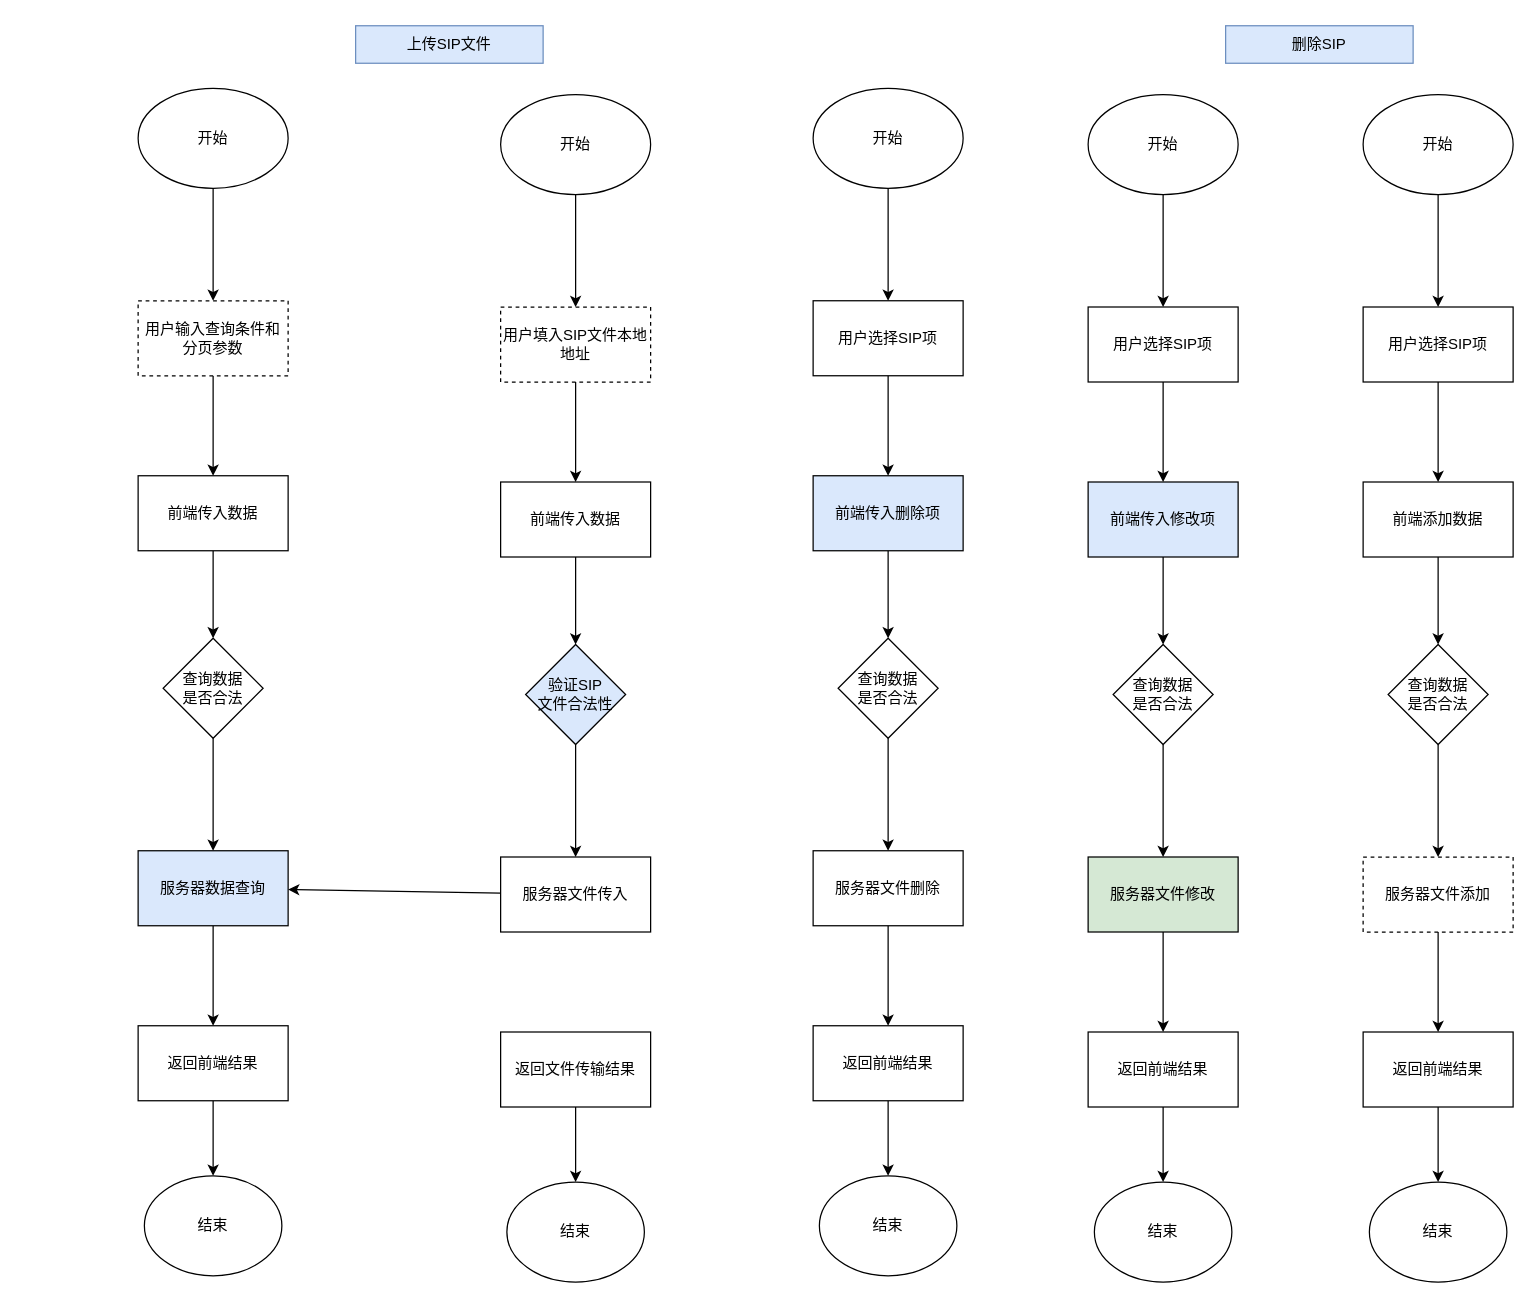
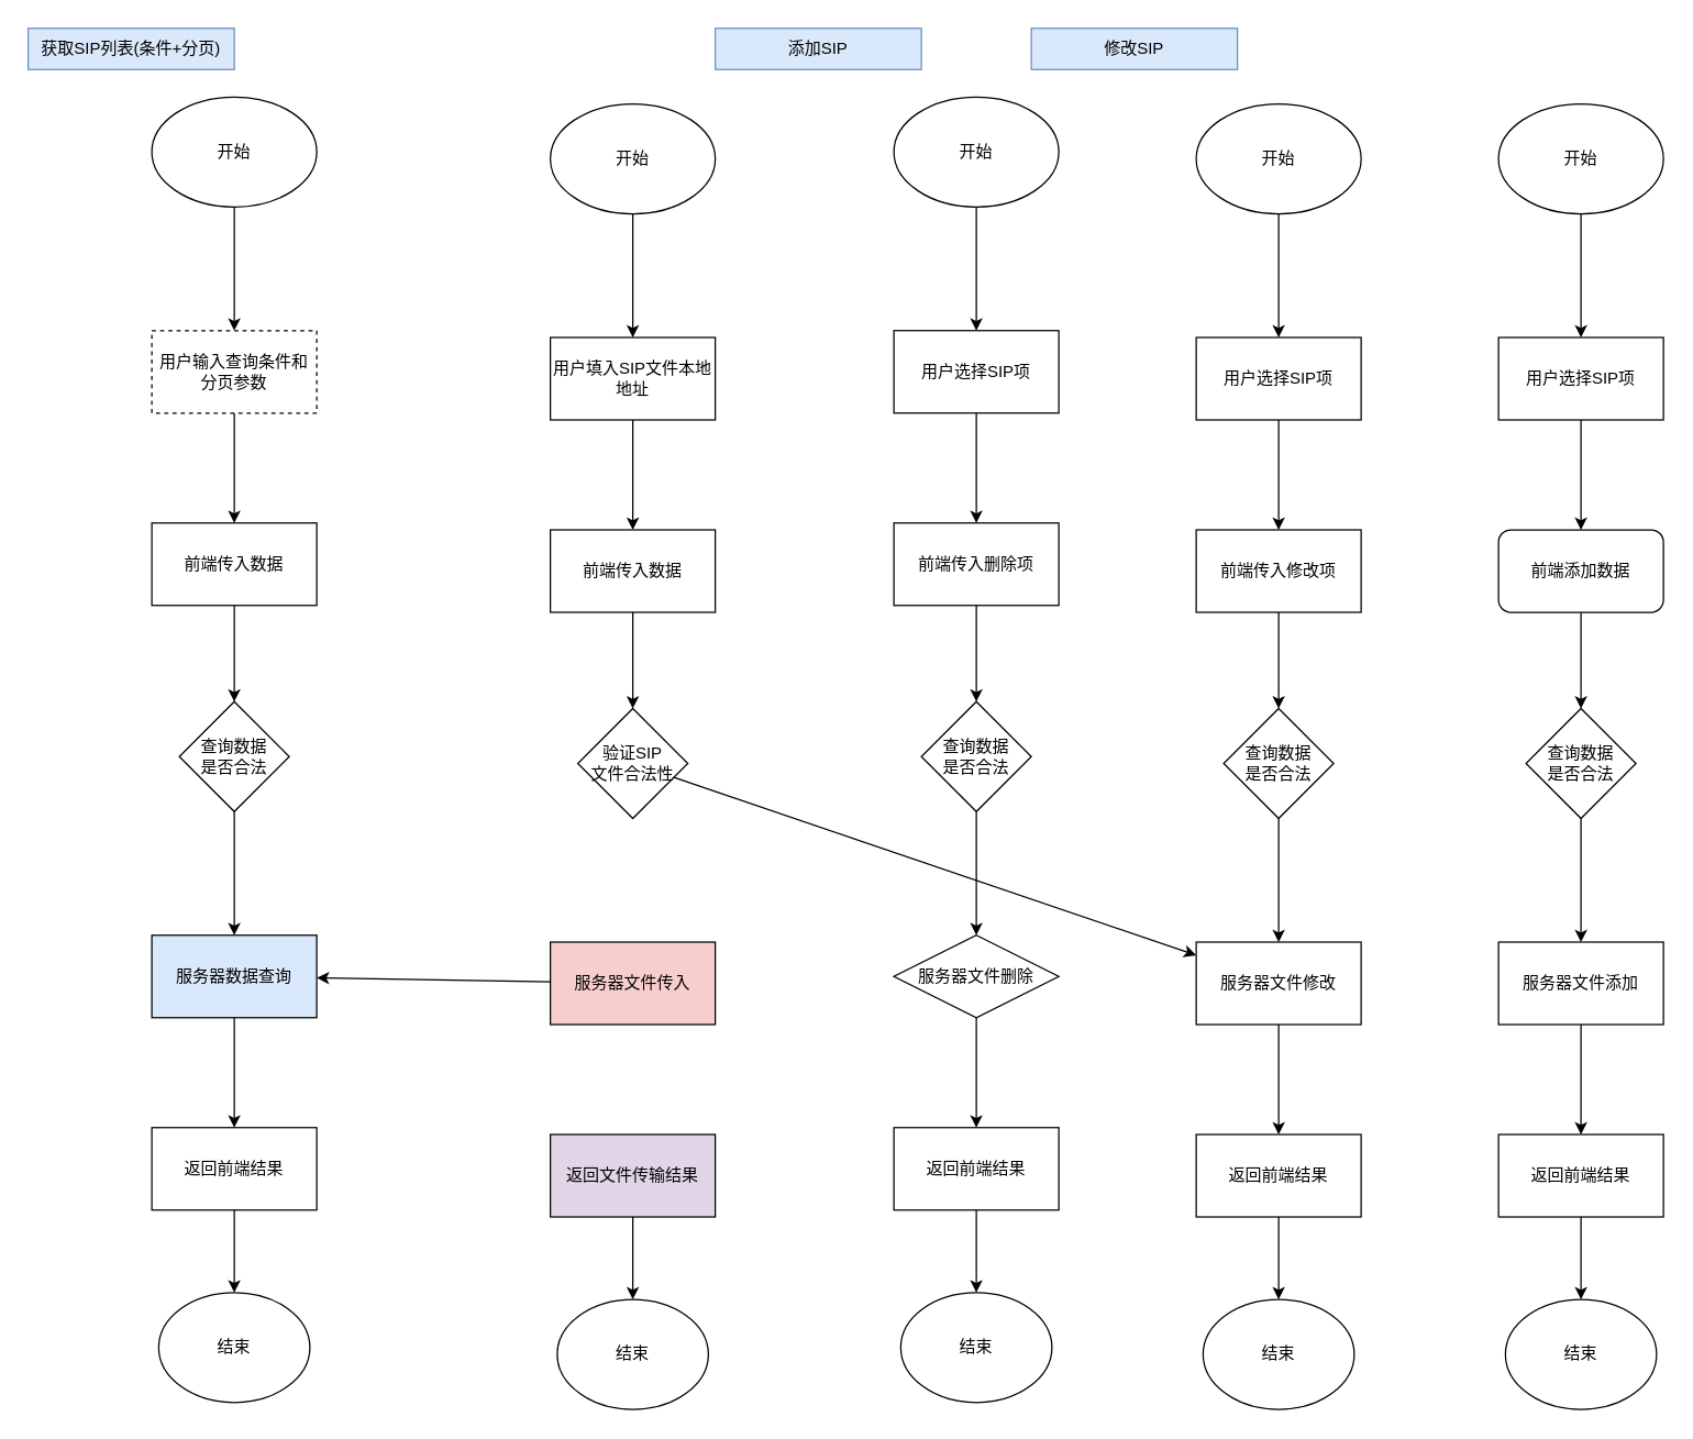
  <mxCell id="0" />
  <mxCell id="1" parent="0" />
  <mxCell id="2" value="" style="edgeStyle=none;html=1;" edge="1" parent="1" source="3" target="5"><mxGeometry relative="1" as="geometry" /></mxCell>
  <mxCell id="3" value="开始" style="ellipse;whiteSpace=wrap;html=1;" vertex="1" parent="1"><mxGeometry x="110" y="70" width="120" height="80" as="geometry" /></mxCell>
  <mxCell id="4" value="" style="edgeStyle=none;html=1;" edge="1" parent="1" source="5" target="7"><mxGeometry relative="1" as="geometry" /></mxCell>
  <mxCell id="5" value="用户输入查询条件和分页参数" style="whiteSpace=wrap;html=1;dashed=1;" vertex="1" parent="1"><mxGeometry x="110" y="240" width="120" height="60" as="geometry" /></mxCell>
  <mxCell id="6" value="" style="edgeStyle=none;html=1;" edge="1" parent="1" source="7" target="9"><mxGeometry relative="1" as="geometry" /></mxCell>
  <mxCell id="7" value="前端传入数据" style="whiteSpace=wrap;html=1;" vertex="1" parent="1"><mxGeometry x="110" y="380" width="120" height="60" as="geometry" /></mxCell>
  <mxCell id="8" value="" style="edgeStyle=none;html=1;" edge="1" parent="1" source="9" target="11"><mxGeometry relative="1" as="geometry" /></mxCell>
  <mxCell id="9" value="查询数据&lt;br&gt;是否合法" style="rhombus;whiteSpace=wrap;html=1;" vertex="1" parent="1"><mxGeometry x="130" y="510" width="80" height="80" as="geometry" /></mxCell>
  <mxCell id="10" value="" style="edgeStyle=none;html=1;" edge="1" parent="1" source="11" target="13"><mxGeometry relative="1" as="geometry" /></mxCell>
  <mxCell id="11" value="服务器数据查询" style="whiteSpace=wrap;html=1;fillColor=#dae8fc;" vertex="1" parent="1"><mxGeometry x="110" y="680" width="120" height="60" as="geometry" /></mxCell>
  <mxCell id="12" value="" style="edgeStyle=none;html=1;" edge="1" parent="1" source="13" target="14"><mxGeometry relative="1" as="geometry" /></mxCell>
  <mxCell id="13" value="返回前端结果" style="whiteSpace=wrap;html=1;" vertex="1" parent="1"><mxGeometry x="110" y="820" width="120" height="60" as="geometry" /></mxCell>
  <mxCell id="14" value="结束" style="ellipse;whiteSpace=wrap;html=1;" vertex="1" parent="1"><mxGeometry x="115" y="940" width="110" height="80" as="geometry" /></mxCell>
  <mxCell id="15" value="" style="edgeStyle=none;html=1;" edge="1" parent="1" source="16" target="18"><mxGeometry relative="1" as="geometry" /></mxCell>
  <mxCell id="16" value="开始" style="ellipse;whiteSpace=wrap;html=1;" vertex="1" parent="1"><mxGeometry x="400" y="75" width="120" height="80" as="geometry" /></mxCell>
  <mxCell id="17" value="" style="edgeStyle=none;html=1;" edge="1" parent="1" source="18" target="20"><mxGeometry relative="1" as="geometry" /></mxCell>
- <mxCell id="18" value="用户填入SIP文件本地地址" style="whiteSpace=wrap;html=1;dashed=1;" vertex="1" parent="1"><mxGeometry x="400" y="245" width="120" height="60" as="geometry" /></mxCell>
+ <mxCell id="18" value="用户填入SIP文件本地地址" style="whiteSpace=wrap;html=1;" vertex="1" parent="1"><mxGeometry x="400" y="245" width="120" height="60" as="geometry" /></mxCell>
  <mxCell id="19" value="" style="edgeStyle=none;html=1;" edge="1" parent="1" source="20" target="22"><mxGeometry relative="1" as="geometry" /></mxCell>
  <mxCell id="20" value="前端传入数据" style="whiteSpace=wrap;html=1;" vertex="1" parent="1"><mxGeometry x="400" y="385" width="120" height="60" as="geometry" /></mxCell>
- <mxCell id="21" value="" style="edgeStyle=none;html=1;" edge="1" parent="1" source="22" target="24"><mxGeometry relative="1" as="geometry" /></mxCell>
- <mxCell id="22" value="验证SIP&lt;br&gt;文件合法性" style="rhombus;whiteSpace=wrap;html=1;fillColor=#dae8fc;" vertex="1" parent="1"><mxGeometry x="420" y="515" width="80" height="80" as="geometry" /></mxCell>
+ <mxCell id="21" value="" style="edgeStyle=none;html=1;" edge="1" parent="1" source="22" target="50"><mxGeometry relative="1" as="geometry" /></mxCell>
+ <mxCell id="22" value="验证SIP&lt;br&gt;文件合法性" style="rhombus;whiteSpace=wrap;html=1;" vertex="1" parent="1"><mxGeometry x="420" y="515" width="80" height="80" as="geometry" /></mxCell>
  <mxCell id="23" value="" style="edgeStyle=none;html=1;" edge="1" parent="1" source="24" target="11"><mxGeometry relative="1" as="geometry" /></mxCell>
- <mxCell id="24" value="服务器文件传入" style="whiteSpace=wrap;html=1;" vertex="1" parent="1"><mxGeometry x="400" y="685" width="120" height="60" as="geometry" /></mxCell>
+ <mxCell id="24" value="服务器文件传入" style="whiteSpace=wrap;html=1;fillColor=#f8cecc;" vertex="1" parent="1"><mxGeometry x="400" y="685" width="120" height="60" as="geometry" /></mxCell>
  <mxCell id="25" value="" style="edgeStyle=none;html=1;" edge="1" parent="1" source="26" target="27"><mxGeometry relative="1" as="geometry" /></mxCell>
- <mxCell id="26" value="返回文件传输结果" style="whiteSpace=wrap;html=1;" vertex="1" parent="1"><mxGeometry x="400" y="825" width="120" height="60" as="geometry" /></mxCell>
+ <mxCell id="26" value="返回文件传输结果" style="whiteSpace=wrap;html=1;fillColor=#e1d5e7;" vertex="1" parent="1"><mxGeometry x="400" y="825" width="120" height="60" as="geometry" /></mxCell>
  <mxCell id="27" value="结束" style="ellipse;whiteSpace=wrap;html=1;" vertex="1" parent="1"><mxGeometry x="405" y="945" width="110" height="80" as="geometry" /></mxCell>
  <mxCell id="28" value="" style="edgeStyle=none;html=1;" edge="1" parent="1" source="29" target="31"><mxGeometry relative="1" as="geometry" /></mxCell>
  <mxCell id="29" value="开始" style="ellipse;whiteSpace=wrap;html=1;" vertex="1" parent="1"><mxGeometry x="650" y="70" width="120" height="80" as="geometry" /></mxCell>
  <mxCell id="30" value="" style="edgeStyle=none;html=1;" edge="1" parent="1" source="31" target="33"><mxGeometry relative="1" as="geometry" /></mxCell>
  <mxCell id="31" value="用户选择SIP项" style="whiteSpace=wrap;html=1;" vertex="1" parent="1"><mxGeometry x="650" y="240" width="120" height="60" as="geometry" /></mxCell>
  <mxCell id="32" value="" style="edgeStyle=none;html=1;" edge="1" parent="1" source="33" target="35"><mxGeometry relative="1" as="geometry" /></mxCell>
- <mxCell id="33" value="前端传入删除项" style="whiteSpace=wrap;html=1;fillColor=#dae8fc;" vertex="1" parent="1"><mxGeometry x="650" y="380" width="120" height="60" as="geometry" /></mxCell>
+ <mxCell id="33" value="前端传入删除项" style="whiteSpace=wrap;html=1;" vertex="1" parent="1"><mxGeometry x="650" y="380" width="120" height="60" as="geometry" /></mxCell>
  <mxCell id="34" value="" style="edgeStyle=none;html=1;" edge="1" parent="1" source="35" target="37"><mxGeometry relative="1" as="geometry" /></mxCell>
  <mxCell id="35" value="查询数据&lt;br&gt;是否合法" style="rhombus;whiteSpace=wrap;html=1;" vertex="1" parent="1"><mxGeometry x="670" y="510" width="80" height="80" as="geometry" /></mxCell>
  <mxCell id="36" value="" style="edgeStyle=none;html=1;" edge="1" parent="1" source="37" target="39"><mxGeometry relative="1" as="geometry" /></mxCell>
- <mxCell id="37" value="服务器文件删除" style="whiteSpace=wrap;html=1;" vertex="1" parent="1"><mxGeometry x="650" y="680" width="120" height="60" as="geometry" /></mxCell>
+ <mxCell id="37" value="服务器文件删除" style="rhombus;whiteSpace=wrap;html=1;" vertex="1" parent="1"><mxGeometry x="650" y="680" width="120" height="60" as="geometry" /></mxCell>
  <mxCell id="38" value="" style="edgeStyle=none;html=1;" edge="1" parent="1" source="39" target="40"><mxGeometry relative="1" as="geometry" /></mxCell>
  <mxCell id="39" value="返回前端结果" style="whiteSpace=wrap;html=1;" vertex="1" parent="1"><mxGeometry x="650" y="820" width="120" height="60" as="geometry" /></mxCell>
  <mxCell id="40" value="结束" style="ellipse;whiteSpace=wrap;html=1;" vertex="1" parent="1"><mxGeometry x="655" y="940" width="110" height="80" as="geometry" /></mxCell>
  <mxCell id="41" value="" style="edgeStyle=none;html=1;" edge="1" parent="1" source="42" target="44"><mxGeometry relative="1" as="geometry" /></mxCell>
  <mxCell id="42" value="开始" style="ellipse;whiteSpace=wrap;html=1;" vertex="1" parent="1"><mxGeometry x="870" y="75" width="120" height="80" as="geometry" /></mxCell>
  <mxCell id="43" value="" style="edgeStyle=none;html=1;" edge="1" parent="1" source="44" target="46"><mxGeometry relative="1" as="geometry" /></mxCell>
  <mxCell id="44" value="用户选择SIP项" style="whiteSpace=wrap;html=1;" vertex="1" parent="1"><mxGeometry x="870" y="245" width="120" height="60" as="geometry" /></mxCell>
  <mxCell id="45" value="" style="edgeStyle=none;html=1;" edge="1" parent="1" source="46" target="48"><mxGeometry relative="1" as="geometry" /></mxCell>
- <mxCell id="46" value="前端传入修改项" style="whiteSpace=wrap;html=1;fillColor=#dae8fc;" vertex="1" parent="1"><mxGeometry x="870" y="385" width="120" height="60" as="geometry" /></mxCell>
+ <mxCell id="46" value="前端传入修改项" style="whiteSpace=wrap;html=1;" vertex="1" parent="1"><mxGeometry x="870" y="385" width="120" height="60" as="geometry" /></mxCell>
  <mxCell id="47" value="" style="edgeStyle=none;html=1;" edge="1" parent="1" source="48" target="50"><mxGeometry relative="1" as="geometry" /></mxCell>
  <mxCell id="48" value="查询数据&lt;br&gt;是否合法" style="rhombus;whiteSpace=wrap;html=1;" vertex="1" parent="1"><mxGeometry x="890" y="515" width="80" height="80" as="geometry" /></mxCell>
  <mxCell id="49" value="" style="edgeStyle=none;html=1;" edge="1" parent="1" source="50" target="52"><mxGeometry relative="1" as="geometry" /></mxCell>
- <mxCell id="50" value="服务器文件修改" style="whiteSpace=wrap;html=1;fillColor=#d5e8d4;" vertex="1" parent="1"><mxGeometry x="870" y="685" width="120" height="60" as="geometry" /></mxCell>
+ <mxCell id="50" value="服务器文件修改" style="whiteSpace=wrap;html=1;" vertex="1" parent="1"><mxGeometry x="870" y="685" width="120" height="60" as="geometry" /></mxCell>
  <mxCell id="51" value="" style="edgeStyle=none;html=1;" edge="1" parent="1" source="52" target="53"><mxGeometry relative="1" as="geometry" /></mxCell>
  <mxCell id="52" value="返回前端结果" style="whiteSpace=wrap;html=1;" vertex="1" parent="1"><mxGeometry x="870" y="825" width="120" height="60" as="geometry" /></mxCell>
  <mxCell id="53" value="结束" style="ellipse;whiteSpace=wrap;html=1;" vertex="1" parent="1"><mxGeometry x="875" y="945" width="110" height="80" as="geometry" /></mxCell>
  <mxCell id="54" value="" style="edgeStyle=none;html=1;" edge="1" parent="1" source="55" target="57"><mxGeometry relative="1" as="geometry" /></mxCell>
  <mxCell id="55" value="开始" style="ellipse;whiteSpace=wrap;html=1;" vertex="1" parent="1"><mxGeometry x="1090" y="75" width="120" height="80" as="geometry" /></mxCell>
  <mxCell id="56" value="" style="edgeStyle=none;html=1;" edge="1" parent="1" source="57" target="59"><mxGeometry relative="1" as="geometry" /></mxCell>
  <mxCell id="57" value="用户选择SIP项" style="whiteSpace=wrap;html=1;" vertex="1" parent="1"><mxGeometry x="1090" y="245" width="120" height="60" as="geometry" /></mxCell>
  <mxCell id="58" value="" style="edgeStyle=none;html=1;" edge="1" parent="1" source="59" target="61"><mxGeometry relative="1" as="geometry" /></mxCell>
- <mxCell id="59" value="前端添加数据" style="whiteSpace=wrap;html=1;" vertex="1" parent="1"><mxGeometry x="1090" y="385" width="120" height="60" as="geometry" /></mxCell>
+ <mxCell id="59" value="前端添加数据" style="whiteSpace=wrap;html=1;rounded=1;" vertex="1" parent="1"><mxGeometry x="1090" y="385" width="120" height="60" as="geometry" /></mxCell>
  <mxCell id="60" value="" style="edgeStyle=none;html=1;" edge="1" parent="1" source="61" target="63"><mxGeometry relative="1" as="geometry" /></mxCell>
  <mxCell id="61" value="查询数据&lt;br&gt;是否合法" style="rhombus;whiteSpace=wrap;html=1;" vertex="1" parent="1"><mxGeometry x="1110" y="515" width="80" height="80" as="geometry" /></mxCell>
  <mxCell id="62" value="" style="edgeStyle=none;html=1;" edge="1" parent="1" source="63" target="65"><mxGeometry relative="1" as="geometry" /></mxCell>
- <mxCell id="63" value="服务器文件添加" style="whiteSpace=wrap;html=1;dashed=1;" vertex="1" parent="1"><mxGeometry x="1090" y="685" width="120" height="60" as="geometry" /></mxCell>
+ <mxCell id="63" value="服务器文件添加" style="whiteSpace=wrap;html=1;" vertex="1" parent="1"><mxGeometry x="1090" y="685" width="120" height="60" as="geometry" /></mxCell>
  <mxCell id="64" value="" style="edgeStyle=none;html=1;" edge="1" parent="1" source="65" target="66"><mxGeometry relative="1" as="geometry" /></mxCell>
  <mxCell id="65" value="返回前端结果" style="whiteSpace=wrap;html=1;" vertex="1" parent="1"><mxGeometry x="1090" y="825" width="120" height="60" as="geometry" /></mxCell>
  <mxCell id="66" value="结束" style="ellipse;whiteSpace=wrap;html=1;" vertex="1" parent="1"><mxGeometry x="1095" y="945" width="110" height="80" as="geometry" /></mxCell>
- <mxCell id="68" value="上传SIP文件" style="text;html=1;strokeColor=#6c8ebf;fillColor=#dae8fc;align=center;verticalAlign=middle;whiteSpace=wrap;rounded=0;" vertex="1" parent="1"><mxGeometry x="284" y="20" width="150" height="30" as="geometry" /></mxCell>
- <mxCell id="71" value="删除SIP" style="text;html=1;strokeColor=#6c8ebf;fillColor=#dae8fc;align=center;verticalAlign=middle;whiteSpace=wrap;rounded=0;" vertex="1" parent="1"><mxGeometry x="980" y="20" width="150" height="30" as="geometry" /></mxCell>
+ <mxCell id="67" value="获取SIP列表(条件+分页)" style="text;html=1;strokeColor=#6c8ebf;fillColor=#dae8fc;align=center;verticalAlign=middle;whiteSpace=wrap;rounded=0;" vertex="1" parent="1"><mxGeometry y="20" width="150" height="30" as="geometry" x="20" /></mxCell>
+ <mxCell id="69" value="添加SIP" style="text;html=1;strokeColor=#6c8ebf;fillColor=#dae8fc;align=center;verticalAlign=middle;whiteSpace=wrap;rounded=0;" vertex="1" parent="1"><mxGeometry x="520" y="20" width="150" height="30" as="geometry" /></mxCell>
+ <mxCell id="70" value="修改SIP" style="text;html=1;strokeColor=#6c8ebf;fillColor=#dae8fc;align=center;verticalAlign=middle;whiteSpace=wrap;rounded=0;" vertex="1" parent="1"><mxGeometry x="750" y="20" width="150" height="30" as="geometry" /></mxCell>
